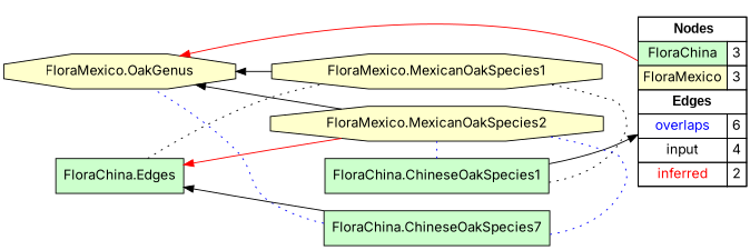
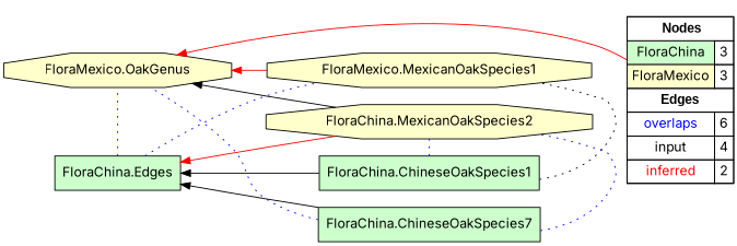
  digraph {
    fontname=Inter
    rankdir=RL
    node [fillcolor="#FFFFCC" fontname=Inter shape=box style=filled]
    edge [arrowhead=normal color="#0000FF" constraint=true fontname=Inter penwidth=1 style=solid]
    n1 [fillcolor=white label=<   <TABLE BORDER="0" CELLBORDER="1" CELLSPACING="0" CELLPADDING="4">  <TR> <TD COLSPAN="2"><font face="Arial Black"> Nodes</font></TD> </TR>  <TR>   <TD bgcolor="#CCFFCC">FloraChina</TD>   <TD>3</TD>   </TR>  <TR>   <TD bgcolor="#FFFFCC">FloraMexico</TD>   <TD>3</TD>   </TR>  <TR> <TD COLSPAN="2"><font face = "Arial Black"> Edges </font></TD> </TR>  <TR>   <TD><font color ="#0000FF">overlaps</font></TD>   <TD>6</TD>   </TR>  <TR>   <TD><font color ="#000000">input</font></TD>   <TD>4</TD>   </TR>  <TR>   <TD><font color ="#FF0000">inferred</font></TD>   <TD>2</TD>   </TR>  </TABLE>   > margin=0]
    "FloraMexico.OakGenus" [shape=octagon]
    n3 [fillcolor="#CCFFCC" label="FloraChina.Edges"]
    "FloraMexico.MexicanOakSpecies1" [shape=octagon]
    "FloraChina.ChineseOakSpecies1" [fillcolor="#CCFFCC"]
-   "FloraMexico.MexicanOakSpecies2" [shape=octagon]
+   "FloraMexico.MexicanOakSpecies2" [shape=octagon label="FloraChina.MexicanOakSpecies2"]
    n7 [fillcolor="#CCFFCC" label="FloraChina.ChineseOakSpecies7"]
    subgraph sub_1 {
      rank=source
      n1
    }
    n1 -> "FloraMexico.OakGenus" [color="#FF0000"]
-   n3 -> "FloraMexico.MexicanOakSpecies1" [arrowhead=none color="#000000" constraint=false style=dotted]
-   "FloraMexico.MexicanOakSpecies1" -> "FloraMexico.OakGenus" [color="#000000"]
-   "FloraChina.ChineseOakSpecies1" -> n1 [color="#000000"]
+   n3 -> "FloraMexico.OakGenus" [arrowhead=none constraint=false style=dotted]
+   n3 -> "FloraMexico.MexicanOakSpecies1" [arrowhead=none constraint=false style=dotted]
+   "FloraMexico.MexicanOakSpecies1" -> "FloraMexico.OakGenus" [color="#FF0000"]
+   "FloraChina.ChineseOakSpecies1" -> n3 [color="#000000"]
    "FloraChina.ChineseOakSpecies1" -> "FloraMexico.MexicanOakSpecies1" [arrowhead=none color="#000000" constraint=false style=dotted]
    "FloraChina.ChineseOakSpecies1" -> "FloraMexico.MexicanOakSpecies2" [arrowhead=none constraint=false style=dotted]
    "FloraMexico.MexicanOakSpecies2" -> "FloraMexico.OakGenus" [color="#000000"]
    "FloraMexico.MexicanOakSpecies2" -> n3 [color="#FF0000"]
    n7 -> "FloraMexico.OakGenus" [arrowhead=none constraint=false style=dotted]
    n7 -> n3 [color="#000000"]
    n7 -> "FloraMexico.MexicanOakSpecies2" [arrowhead=none constraint=false style=dotted]
  }
